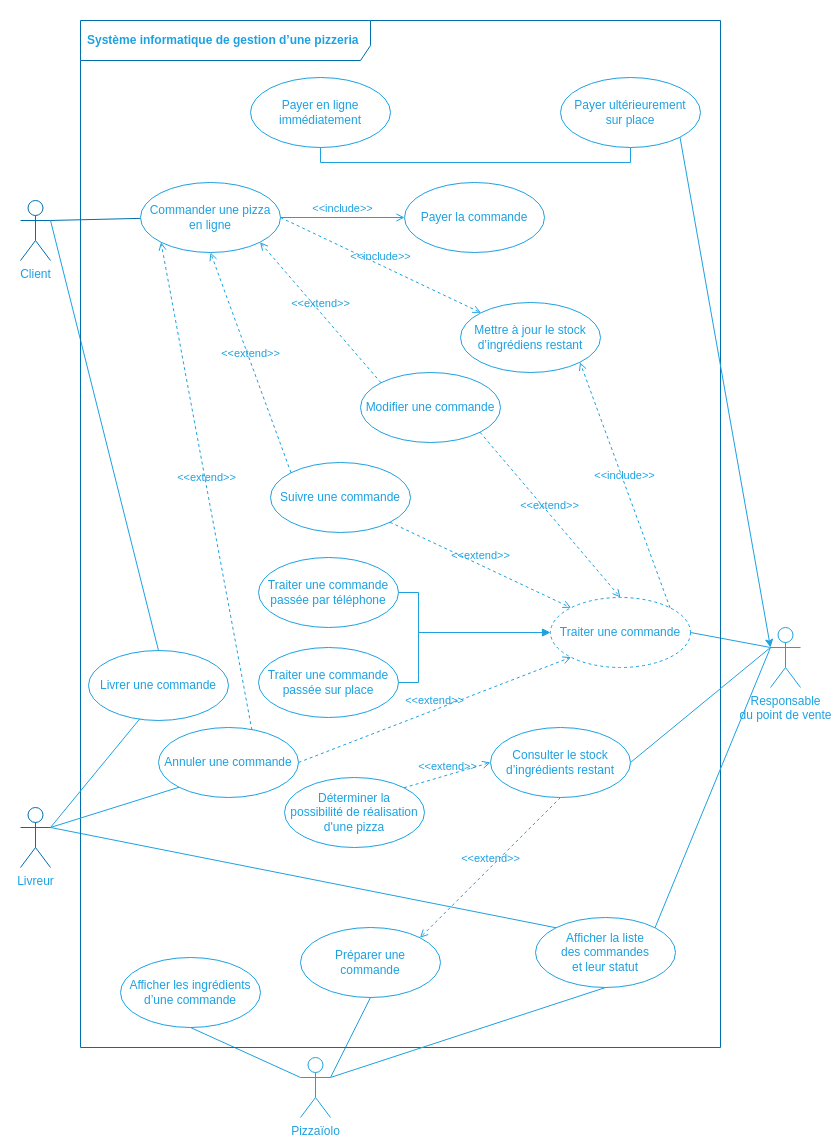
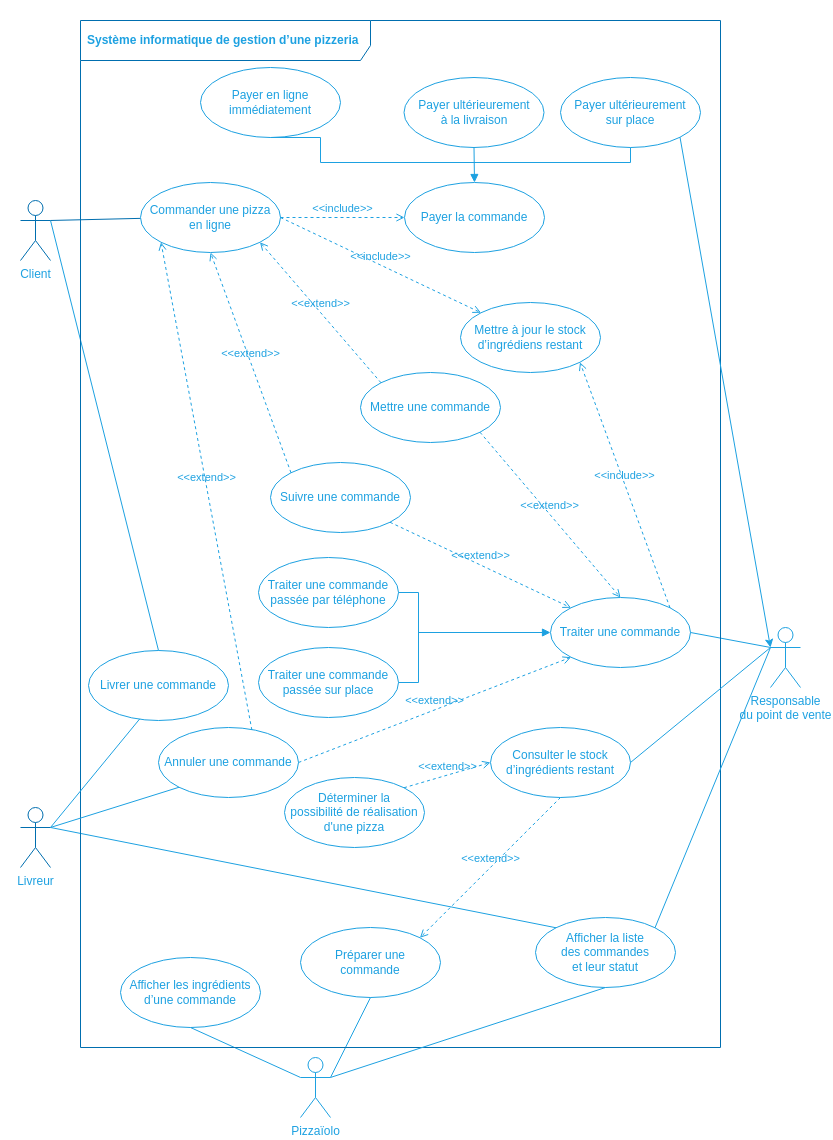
  <mxCell id="0" />
  <mxCell id="1" value="Application" style="" parent="0" />
  <mxCell id="2" style="edgeStyle=none;rounded=0;orthogonalLoop=1;jettySize=auto;html=1;exitX=0.5;exitY=1;exitDx=0;exitDy=0;entryX=1;entryY=0.333;entryDx=0;entryDy=0;entryPerimeter=0;endArrow=none;endFill=0;strokeColor=#1DA1E1;" parent="1" source="28" target="21" edge="1"><mxGeometry relative="1" as="geometry" /></mxCell>
  <mxCell id="3" style="edgeStyle=none;rounded=0;orthogonalLoop=1;jettySize=auto;html=1;exitX=0.5;exitY=1;exitDx=0;exitDy=0;entryX=0;entryY=0.333;entryDx=0;entryDy=0;entryPerimeter=0;endArrow=none;endFill=0;strokeColor=#1DA1E1;" parent="1" source="35" target="21" edge="1"><mxGeometry relative="1" as="geometry" /></mxCell>
  <mxCell id="4" style="edgeStyle=none;rounded=0;orthogonalLoop=1;jettySize=auto;html=1;exitX=0;exitY=0;exitDx=0;exitDy=0;entryX=1;entryY=0.333;entryDx=0;entryDy=0;entryPerimeter=0;endArrow=none;endFill=0;targetPerimeterSpacing=-12;strokeColor=#1DA1E1;" parent="1" source="42" target="23" edge="1"><mxGeometry relative="1" as="geometry" /></mxCell>
  <mxCell id="5" style="rounded=0;orthogonalLoop=1;jettySize=auto;html=1;exitX=1;exitY=0.5;exitDx=0;exitDy=0;entryX=0;entryY=0.333;entryDx=0;entryDy=0;entryPerimeter=0;startArrow=none;startFill=0;endArrow=none;endFill=0;strokeColor=#1DA1E1;" parent="1" source="51" target="34" edge="1"><mxGeometry relative="1" as="geometry" /></mxCell>
  <mxCell id="6" value="&lt;font color=&quot;#1da1e1&quot;&gt;&amp;lt;&amp;lt;extend&amp;gt;&amp;gt;&lt;/font&gt;" style="html=1;verticalAlign=bottom;labelBackgroundColor=none;endArrow=open;endFill=0;dashed=1;strokeColor=#1DA1E1;entryX=1;entryY=1;entryDx=0;entryDy=0;exitX=0;exitY=0;exitDx=0;exitDy=0;" parent="1" source="29" target="26" edge="1"><mxGeometry width="160" relative="1" as="geometry"><mxPoint x="140" y="302" as="sourcePoint" /><mxPoint x="300" y="302" as="targetPoint" /></mxGeometry></mxCell>
  <mxCell id="7" value="&lt;font color=&quot;#1da1e1&quot;&gt;&amp;lt;&amp;lt;extend&amp;gt;&amp;gt;&lt;/font&gt;" style="html=1;verticalAlign=bottom;labelBackgroundColor=none;endArrow=open;endFill=0;dashed=1;strokeColor=#1DA1E1;entryX=0.5;entryY=1;entryDx=0;entryDy=0;exitX=0;exitY=0;exitDx=0;exitDy=0;" parent="1" source="48" target="26" edge="1"><mxGeometry width="160" relative="1" as="geometry"><mxPoint x="240.503" y="332.251" as="sourcePoint" /><mxPoint x="170" y="282" as="targetPoint" /></mxGeometry></mxCell>
  <mxCell id="8" value="&lt;font color=&quot;#1da1e1&quot;&gt;&amp;lt;&amp;lt;extend&amp;gt;&amp;gt;&lt;/font&gt;" style="html=1;verticalAlign=bottom;labelBackgroundColor=none;endArrow=open;endFill=0;dashed=1;strokeColor=#1DA1E1;entryX=0;entryY=1;entryDx=0;entryDy=0;exitX=0.667;exitY=0.036;exitDx=0;exitDy=0;exitPerimeter=0;" parent="1" source="45" target="26" edge="1"><mxGeometry width="160" relative="1" as="geometry"><mxPoint x="220" y="467" as="sourcePoint" /><mxPoint x="190" y="357" as="targetPoint" /></mxGeometry></mxCell>
  <mxCell id="9" value="&lt;font color=&quot;#1da1e1&quot;&gt;&amp;lt;&amp;lt;extend&amp;gt;&amp;gt;&lt;/font&gt;" style="html=1;verticalAlign=bottom;labelBackgroundColor=none;endArrow=open;endFill=0;dashed=1;strokeColor=#1DA1E1;entryX=0.5;entryY=0;entryDx=0;entryDy=0;exitX=1;exitY=1;exitDx=0;exitDy=0;" parent="1" source="29" target="51" edge="1"><mxGeometry width="160" relative="1" as="geometry"><mxPoint x="290" y="327" as="sourcePoint" /><mxPoint x="220" y="187" as="targetPoint" /></mxGeometry></mxCell>
  <mxCell id="10" value="" style="group" parent="1" vertex="1" connectable="0"><mxGeometry x="458" y="632" as="geometry" /></mxCell>
  <mxCell id="11" style="edgeStyle=orthogonalEdgeStyle;rounded=0;orthogonalLoop=1;jettySize=auto;html=1;exitX=1;exitY=0.5;exitDx=0;exitDy=0;entryX=1;entryY=0.5;entryDx=0;entryDy=0;strokeColor=#1DA1E1;endArrow=none;endFill=0;" parent="10" source="39" target="33" edge="1"><mxGeometry relative="1" as="geometry" /></mxCell>
  <mxCell id="12" style="rounded=0;orthogonalLoop=1;jettySize=auto;html=1;exitX=0;exitY=0.5;exitDx=0;exitDy=0;endArrow=none;endFill=0;strokeColor=#1DA1E1;edgeStyle=orthogonalEdgeStyle;startArrow=block;startFill=1;" parent="10" source="51" edge="1"><mxGeometry relative="1" as="geometry"><mxPoint x="-40" as="targetPoint" /></mxGeometry></mxCell>
  <mxCell id="13" value="&lt;font color=&quot;#1da1e1&quot;&gt;&amp;lt;&amp;lt;extend&amp;gt;&amp;gt;&lt;/font&gt;" style="html=1;verticalAlign=bottom;labelBackgroundColor=none;endArrow=open;endFill=0;dashed=1;strokeColor=#1DA1E1;entryX=0;entryY=0;entryDx=0;entryDy=0;exitX=1;exitY=1;exitDx=0;exitDy=0;" parent="1" source="48" target="51" edge="1"><mxGeometry width="160" relative="1" as="geometry"><mxPoint x="519.997" y="346.999" as="sourcePoint" /><mxPoint x="581.003" y="522.501" as="targetPoint" /></mxGeometry></mxCell>
  <mxCell id="14" value="&lt;font color=&quot;#1da1e1&quot;&gt;&amp;lt;&amp;lt;extend&amp;gt;&amp;gt;&lt;/font&gt;" style="html=1;verticalAlign=bottom;labelBackgroundColor=none;endArrow=open;endFill=0;dashed=1;strokeColor=#1DA1E1;entryX=0;entryY=1;entryDx=0;entryDy=0;exitX=1;exitY=0.5;exitDx=0;exitDy=0;" parent="1" source="45" target="51" edge="1"><mxGeometry width="160" relative="1" as="geometry"><mxPoint x="399.997" y="686.999" as="sourcePoint" /><mxPoint x="461.003" y="862.501" as="targetPoint" /></mxGeometry></mxCell>
  <mxCell id="15" value="&lt;font color=&quot;#1da1e1&quot;&gt;&amp;lt;&amp;lt;extend&amp;gt;&amp;gt;&lt;/font&gt;" style="html=1;verticalAlign=bottom;labelBackgroundColor=none;endArrow=open;endFill=0;dashed=1;strokeColor=#1DA1E1;entryX=0;entryY=0.5;entryDx=0;entryDy=0;exitX=1;exitY=0;exitDx=0;exitDy=0;" parent="1" source="53" target="37" edge="1"><mxGeometry width="160" relative="1" as="geometry"><mxPoint x="309.5" y="647" as="sourcePoint" /><mxPoint x="480.003" y="757.251" as="targetPoint" /></mxGeometry></mxCell>
  <mxCell id="16" value="&lt;font color=&quot;#1da1e1&quot;&gt;&amp;lt;&amp;lt;extend&amp;gt;&amp;gt;&lt;/font&gt;" style="html=1;verticalAlign=bottom;labelBackgroundColor=none;endArrow=open;endFill=0;dashed=1;strokeColor=#1DA1E1;exitX=0.5;exitY=1;exitDx=0;exitDy=0;entryX=1;entryY=0;entryDx=0;entryDy=0;" parent="1" source="37" target="28" edge="1"><mxGeometry width="160" relative="1" as="geometry"><mxPoint x="470" y="812" as="sourcePoint" /><mxPoint x="570" y="837" as="targetPoint" /></mxGeometry></mxCell>
  <mxCell id="17" style="edgeStyle=none;rounded=0;orthogonalLoop=1;jettySize=auto;html=1;exitX=0.5;exitY=0;exitDx=0;exitDy=0;entryX=1;entryY=0.333;entryDx=0;entryDy=0;entryPerimeter=0;startArrow=none;startFill=0;endArrow=none;endFill=0;strokeColor=#1DA1E1;" parent="1" source="27" target="25" edge="1"><mxGeometry relative="1" as="geometry" /></mxCell>
  <mxCell id="18" value="&lt;font color=&quot;#1da1e1&quot;&gt;Système informatique de gestion d’une pizzeria&lt;/font&gt;" style="shape=umlFrame;whiteSpace=wrap;html=1;width=290;height=40;boundedLbl=1;verticalAlign=middle;align=left;spacingLeft=5;strokeColor=#006EAF;fontColor=#ffffff;fillColor=none;fontStyle=1" parent="1" vertex="1"><mxGeometry x="80" y="20" width="640" height="1027" as="geometry" /></mxCell>
  <mxCell id="19" style="rounded=0;orthogonalLoop=1;jettySize=auto;html=1;exitX=1;exitY=1;exitDx=0;exitDy=0;entryX=0;entryY=0.333;entryDx=0;entryDy=0;entryPerimeter=0;strokeColor=#1DA1E1;" edge="1" parent="1" source="47" target="34"><mxGeometry relative="1" as="geometry" /></mxCell>
  <mxCell id="20" value="Acteurs et actions" parent="0" />
  <mxCell id="21" value="&lt;font color=&quot;#1da1e1&quot;&gt;Pizzaïolo&lt;/font&gt;" style="shape=umlActor;verticalLabelPosition=bottom;verticalAlign=top;html=1;strokeColor=#1DA1E1;fillColor=none;" parent="20" vertex="1"><mxGeometry x="300" y="1057" width="30" height="60" as="geometry" /></mxCell>
  <mxCell id="22" style="edgeStyle=none;orthogonalLoop=1;jettySize=auto;html=1;exitX=1;exitY=0.333;exitDx=0;exitDy=0;exitPerimeter=0;entryX=0.366;entryY=0.977;entryDx=0;entryDy=0;startArrow=none;startFill=0;endArrow=none;endFill=0;targetPerimeterSpacing=0;strokeColor=#1DA1E1;entryPerimeter=0;" parent="20" source="23" target="27" edge="1"><mxGeometry relative="1" as="geometry" /></mxCell>
  <mxCell id="23" value="&lt;font color=&quot;#1da1e1&quot;&gt;Livreur&lt;/font&gt;" style="shape=umlActor;verticalLabelPosition=bottom;verticalAlign=top;html=1;strokeColor=#006EAF;fontColor=#ffffff;fillColor=none;rotation=0;direction=east;" parent="20" vertex="1"><mxGeometry x="20" y="807" width="30" height="60" as="geometry" /></mxCell>
  <mxCell id="24" style="rounded=0;orthogonalLoop=1;jettySize=auto;html=1;exitX=1;exitY=0.333;exitDx=0;exitDy=0;exitPerimeter=0;endArrow=none;endFill=0;fillColor=#1ba1e2;strokeColor=#006EAF;" parent="20" source="25" target="26" edge="1"><mxGeometry relative="1" as="geometry" /></mxCell>
  <mxCell id="25" value="&lt;font color=&quot;#1da1e1&quot;&gt;Client&lt;/font&gt;" style="shape=umlActor;verticalLabelPosition=bottom;verticalAlign=top;html=1;strokeColor=#006EAF;fontColor=#ffffff;fillColor=none;" parent="20" vertex="1"><mxGeometry x="20" y="200" width="30" height="60" as="geometry" /></mxCell>
  <mxCell id="26" value="&lt;font color=&quot;#1da1e1&quot;&gt;Commander une pizza &lt;br&gt;en ligne&lt;/font&gt;" style="ellipse;whiteSpace=wrap;html=1;fillColor=none;strokeColor=#1DA1E1;" parent="20" vertex="1"><mxGeometry x="140" y="182" width="140" height="70" as="geometry" /></mxCell>
  <mxCell id="27" value="&lt;font color=&quot;#1da1e1&quot;&gt;Livrer une&amp;nbsp;commande&lt;/font&gt;" style="ellipse;whiteSpace=wrap;html=1;fillColor=none;strokeColor=#1DA1E1;" parent="20" vertex="1"><mxGeometry x="88" y="650" width="140" height="70" as="geometry" /></mxCell>
  <mxCell id="28" value="&lt;font color=&quot;#1da1e1&quot;&gt;Préparer une &lt;br&gt;commande&lt;/font&gt;" style="ellipse;whiteSpace=wrap;html=1;fillColor=none;strokeColor=#1DA1E1;" parent="20" vertex="1"><mxGeometry x="300" y="927" width="140" height="70" as="geometry" /></mxCell>
- <mxCell id="29" value="&lt;font color=&quot;#1da1e1&quot;&gt;Modifier une commande&lt;/font&gt;" style="ellipse;whiteSpace=wrap;html=1;fillColor=none;strokeColor=#1DA1E1;" parent="20" vertex="1"><mxGeometry x="360" y="372" width="140" height="70" as="geometry" /></mxCell>
+ <mxCell id="29" value="&lt;font color=&quot;#1da1e1&quot;&gt;Mettre une commande&lt;/font&gt;" style="ellipse;whiteSpace=wrap;html=1;fillColor=none;strokeColor=#1DA1E1;" parent="20" vertex="1"><mxGeometry x="360" y="372" width="140" height="70" as="geometry" /></mxCell>
+ <mxCell id="30" style="edgeStyle=orthogonalEdgeStyle;rounded=0;orthogonalLoop=1;jettySize=auto;html=1;exitX=0.5;exitY=0;exitDx=0;exitDy=0;startArrow=block;startFill=1;endArrow=none;endFill=0;targetPerimeterSpacing=0;strokeColor=#1DA1E1;entryX=0.5;entryY=1;entryDx=0;entryDy=0;" parent="20" source="31" target="49" edge="1"><mxGeometry relative="1" as="geometry"><mxPoint x="430" y="202" as="targetPoint" /></mxGeometry></mxCell>
  <mxCell id="31" value="&lt;font color=&quot;#1da1e1&quot;&gt;Payer la commande&lt;/font&gt;" style="ellipse;whiteSpace=wrap;html=1;fillColor=none;strokeColor=#1DA1E1;" parent="20" vertex="1"><mxGeometry x="404" y="182" width="140" height="70" as="geometry" /></mxCell>
- <mxCell id="32" value="&lt;font color=&quot;#1da1e1&quot;&gt;&amp;lt;&amp;lt;include&amp;gt;&amp;gt;&lt;/font&gt;" style="html=1;verticalAlign=bottom;labelBackgroundColor=none;endArrow=open;endFill=0;dashed=0;strokeColor=#1DA1E1;entryX=0;entryY=0.5;entryDx=0;entryDy=0;exitX=1;exitY=0.5;exitDx=0;exitDy=0;" parent="20" source="26" target="31" edge="1"><mxGeometry width="160" relative="1" as="geometry"><mxPoint x="580" y="207" as="sourcePoint" /><mxPoint x="680" y="206" as="targetPoint" /></mxGeometry></mxCell>
+ <mxCell id="32" value="&lt;font color=&quot;#1da1e1&quot;&gt;&amp;lt;&amp;lt;include&amp;gt;&amp;gt;&lt;/font&gt;" style="html=1;verticalAlign=bottom;labelBackgroundColor=none;endArrow=open;endFill=0;dashed=1;strokeColor=#1DA1E1;entryX=0;entryY=0.5;entryDx=0;entryDy=0;exitX=1;exitY=0.5;exitDx=0;exitDy=0;" parent="20" source="26" target="31" edge="1"><mxGeometry width="160" relative="1" as="geometry"><mxPoint x="580" y="207" as="sourcePoint" /><mxPoint x="680" y="206" as="targetPoint" /></mxGeometry></mxCell>
  <mxCell id="33" value="&lt;font color=&quot;#1da1e1&quot; style=&quot;font-weight: normal&quot;&gt;Traiter une commande passée sur place&lt;/font&gt;" style="ellipse;whiteSpace=wrap;html=1;fillColor=none;strokeColor=#1DA1E1;fontStyle=1" parent="20" vertex="1"><mxGeometry x="258" y="647" width="140" height="70" as="geometry" /></mxCell>
  <mxCell id="34" value="&lt;font color=&quot;#1da1e1&quot;&gt;Responsable &lt;br&gt;du point de vente&lt;br&gt;&lt;/font&gt;" style="shape=umlActor;verticalLabelPosition=bottom;verticalAlign=top;html=1;strokeColor=#1DA1E1;fillColor=none;" parent="20" vertex="1"><mxGeometry x="770" y="627" width="30" height="60" as="geometry" /></mxCell>
  <mxCell id="35" value="&lt;font color=&quot;#1da1e1&quot;&gt;Afficher les ingrédients&lt;br&gt;d’une commande&lt;br&gt;&lt;/font&gt;" style="ellipse;whiteSpace=wrap;html=1;fillColor=none;strokeColor=#1DA1E1;" parent="20" vertex="1"><mxGeometry x="120" y="957" width="140" height="70" as="geometry" /></mxCell>
  <mxCell id="36" style="edgeStyle=none;orthogonalLoop=1;jettySize=auto;html=1;exitX=1;exitY=0.5;exitDx=0;exitDy=0;entryX=0;entryY=0.333;entryDx=0;entryDy=0;entryPerimeter=0;startArrow=none;startFill=0;endArrow=none;endFill=0;targetPerimeterSpacing=0;strokeColor=#1DA1E1;" parent="20" source="37" target="34" edge="1"><mxGeometry relative="1" as="geometry" /></mxCell>
  <mxCell id="37" value="&lt;font color=&quot;#1da1e1&quot;&gt;Consulter le stock d’ingrédients restant&lt;/font&gt;" style="ellipse;whiteSpace=wrap;html=1;fillColor=none;strokeColor=#1DA1E1;" parent="20" vertex="1"><mxGeometry x="490" y="727" width="140" height="70" as="geometry" /></mxCell>
  <mxCell id="38" value="&lt;font color=&quot;#1da1e1&quot;&gt;Mettre à jour le stock d’ingrédiens restant&lt;/font&gt;" style="ellipse;whiteSpace=wrap;html=1;fillColor=none;strokeColor=#1DA1E1;" parent="20" vertex="1"><mxGeometry x="460" y="302" width="140" height="70" as="geometry" /></mxCell>
  <mxCell id="39" value="&lt;font color=&quot;#1da1e1&quot; style=&quot;font-weight: normal&quot;&gt;Traiter une commande passée par téléphone&lt;/font&gt;" style="ellipse;whiteSpace=wrap;html=1;fillColor=none;strokeColor=#1DA1E1;fontStyle=1" parent="20" vertex="1"><mxGeometry x="258" y="557" width="140" height="70" as="geometry" /></mxCell>
  <mxCell id="40" style="edgeStyle=none;orthogonalLoop=1;jettySize=auto;html=1;exitX=1;exitY=0;exitDx=0;exitDy=0;entryX=0;entryY=0.333;entryDx=0;entryDy=0;entryPerimeter=0;startArrow=none;startFill=0;endArrow=none;endFill=0;targetPerimeterSpacing=0;strokeColor=#1DA1E1;" parent="20" source="42" target="34" edge="1"><mxGeometry relative="1" as="geometry" /></mxCell>
  <mxCell id="41" style="rounded=0;orthogonalLoop=1;jettySize=auto;html=1;exitX=0.5;exitY=1;exitDx=0;exitDy=0;entryX=1;entryY=0.333;entryDx=0;entryDy=0;entryPerimeter=0;startArrow=none;startFill=0;endArrow=none;endFill=0;targetPerimeterSpacing=0;strokeColor=#1DA1E1;" parent="20" source="42" target="21" edge="1"><mxGeometry relative="1" as="geometry" /></mxCell>
  <mxCell id="42" value="&lt;font color=&quot;#1da1e1&quot;&gt;Afficher la liste &lt;br&gt;des commandes &lt;br&gt;et leur statut&lt;/font&gt;" style="ellipse;whiteSpace=wrap;html=1;fillColor=none;strokeColor=#1DA1E1;" parent="20" vertex="1"><mxGeometry x="535" y="917" width="140" height="70" as="geometry" /></mxCell>
  <mxCell id="43" style="edgeStyle=orthogonalEdgeStyle;orthogonalLoop=1;jettySize=auto;html=1;exitX=0.5;exitY=1;exitDx=0;exitDy=0;entryX=0.5;entryY=1;entryDx=0;entryDy=0;startArrow=none;startFill=0;endArrow=none;endFill=0;targetPerimeterSpacing=0;strokeColor=#1DA1E1;rounded=0;" parent="20" source="44" target="47" edge="1"><mxGeometry relative="1" as="geometry"><Array as="points"><mxPoint x="320" y="162" /><mxPoint x="630" y="162" /></Array></mxGeometry></mxCell>
- <mxCell id="44" value="&lt;font color=&quot;#1da1e1&quot;&gt;Payer en ligne immédiatement&lt;br&gt;&lt;/font&gt;" style="ellipse;whiteSpace=wrap;html=1;fillColor=none;strokeColor=#1DA1E1;" parent="20" vertex="1"><mxGeometry x="250" y="77" width="140" height="70" as="geometry" /></mxCell>
+ <mxCell id="44" value="&lt;font color=&quot;#1da1e1&quot;&gt;Payer en ligne immédiatement&lt;br&gt;&lt;/font&gt;" style="ellipse;whiteSpace=wrap;html=1;fillColor=none;strokeColor=#1DA1E1;" parent="20" vertex="1"><mxGeometry x="200" y="67" width="140" height="70" as="geometry" /></mxCell>
  <mxCell id="45" value="&lt;font color=&quot;#1da1e1&quot;&gt;Annuler une commande&lt;/font&gt;" style="ellipse;whiteSpace=wrap;html=1;fillColor=none;strokeColor=#1DA1E1;" parent="20" vertex="1"><mxGeometry x="158" y="727" width="140" height="70" as="geometry" /></mxCell>
  <mxCell id="46" style="edgeStyle=none;orthogonalLoop=1;jettySize=auto;html=1;exitX=0;exitY=1;exitDx=0;exitDy=0;entryX=1;entryY=0.333;entryDx=0;entryDy=0;entryPerimeter=0;startArrow=none;startFill=0;endArrow=none;endFill=0;targetPerimeterSpacing=0;strokeColor=#1DA1E1;" parent="20" source="45" target="23" edge="1"><mxGeometry relative="1" as="geometry" /></mxCell>
  <mxCell id="47" value="&lt;font color=&quot;#1da1e1&quot;&gt;Payer ultérieurement&lt;br&gt;sur place&lt;br&gt;&lt;/font&gt;" style="ellipse;whiteSpace=wrap;html=1;fillColor=none;strokeColor=#1DA1E1;" parent="20" vertex="1"><mxGeometry x="560" y="77" width="140" height="70" as="geometry" /></mxCell>
  <mxCell id="48" value="&lt;font color=&quot;#1da1e1&quot;&gt;Suivre une commande&lt;/font&gt;" style="ellipse;whiteSpace=wrap;html=1;fillColor=none;strokeColor=#1DA1E1;" parent="20" vertex="1"><mxGeometry x="270" y="462" width="140" height="70" as="geometry" /></mxCell>
+ <mxCell id="49" value="&lt;font color=&quot;#1da1e1&quot;&gt;Payer ultérieurement&lt;br&gt;à la livraison&lt;br&gt;&lt;/font&gt;" style="ellipse;whiteSpace=wrap;html=1;fillColor=none;strokeColor=#1DA1E1;" parent="20" vertex="1"><mxGeometry x="403.5" y="77" width="140" height="70" as="geometry" /></mxCell>
  <mxCell id="50" value="&lt;font color=&quot;#1da1e1&quot;&gt;&amp;lt;&amp;lt;include&amp;gt;&amp;gt;&lt;/font&gt;" style="html=1;verticalAlign=bottom;labelBackgroundColor=none;endArrow=open;endFill=0;dashed=1;strokeColor=#1DA1E1;entryX=0;entryY=0;entryDx=0;entryDy=0;exitX=1;exitY=0.5;exitDx=0;exitDy=0;" parent="20" source="26" target="38" edge="1"><mxGeometry width="160" relative="1" as="geometry"><mxPoint x="319.997" y="241.999" as="sourcePoint" /><mxPoint x="470.5" y="372.25" as="targetPoint" /></mxGeometry></mxCell>
- <mxCell id="51" value="&lt;font color=&quot;#1da1e1&quot; style=&quot;font-weight: normal&quot;&gt;Traiter une commande&lt;/font&gt;" style="ellipse;whiteSpace=wrap;html=1;fillColor=none;strokeColor=#1DA1E1;fontStyle=1;dashed=1;" parent="20" vertex="1"><mxGeometry x="550" y="597" width="140" height="70" as="geometry" /></mxCell>
+ <mxCell id="51" value="&lt;font color=&quot;#1da1e1&quot; style=&quot;font-weight: normal&quot;&gt;Traiter une commande&lt;/font&gt;" style="ellipse;whiteSpace=wrap;html=1;fillColor=none;strokeColor=#1DA1E1;fontStyle=1" parent="20" vertex="1"><mxGeometry x="550" y="597" width="140" height="70" as="geometry" /></mxCell>
  <mxCell id="52" value="&lt;font color=&quot;#1da1e1&quot;&gt;&amp;lt;&amp;lt;include&amp;gt;&amp;gt;&lt;/font&gt;" style="html=1;verticalAlign=bottom;labelBackgroundColor=none;endArrow=open;endFill=0;dashed=1;strokeColor=#1DA1E1;entryX=1;entryY=1;entryDx=0;entryDy=0;exitX=1;exitY=0;exitDx=0;exitDy=0;" parent="20" source="51" target="38" edge="1"><mxGeometry width="160" relative="1" as="geometry"><mxPoint x="629.997" y="266.999" as="sourcePoint" /><mxPoint x="851.003" y="337.501" as="targetPoint" /></mxGeometry></mxCell>
  <mxCell id="53" value="&lt;font color=&quot;#1da1e1&quot;&gt;Déterminer la &lt;br&gt;possibilité de réalisation d'une pizza&lt;br&gt;&lt;/font&gt;" style="ellipse;whiteSpace=wrap;html=1;fillColor=none;strokeColor=#1DA1E1;" parent="20" vertex="1"><mxGeometry x="284" y="777" width="140" height="70" as="geometry" /></mxCell>
